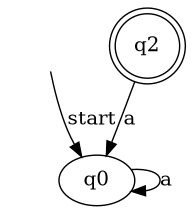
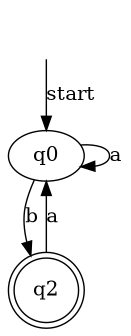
  digraph {
    "" [shape=none]
    q0
    q2 [shape=doublecircle]
    "" -> q0 [label=start]
    q0 -> q0 [label=a]
+   q0 -> q2 [label=b]
    q2 -> q0 [label=a]
  }
